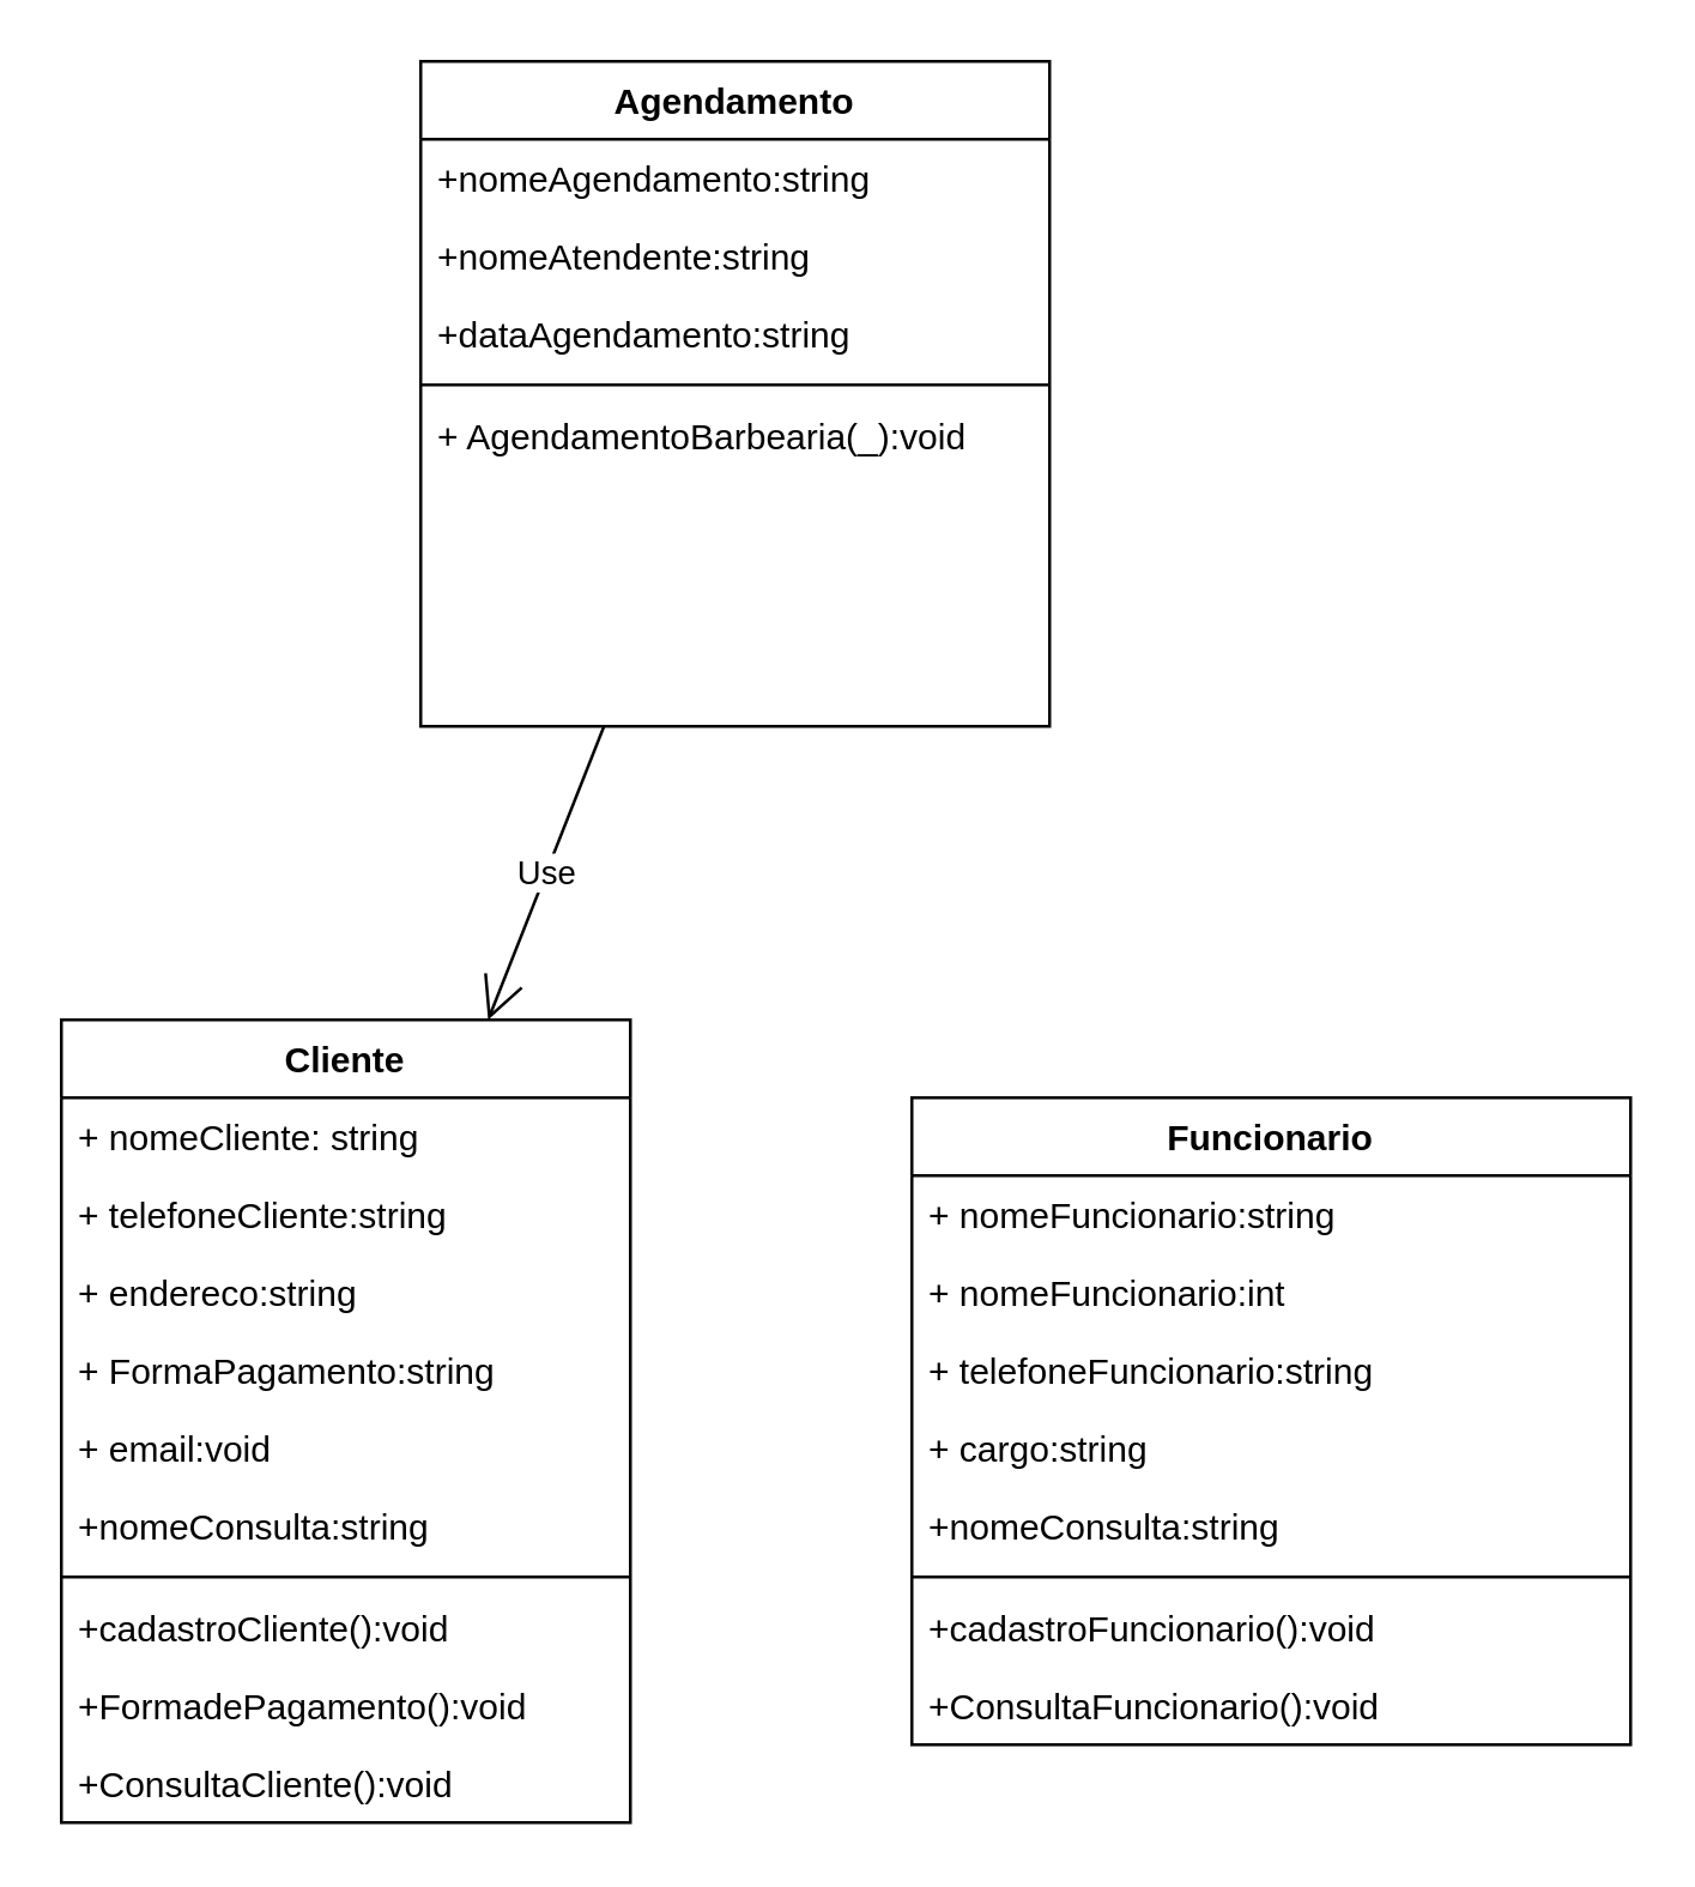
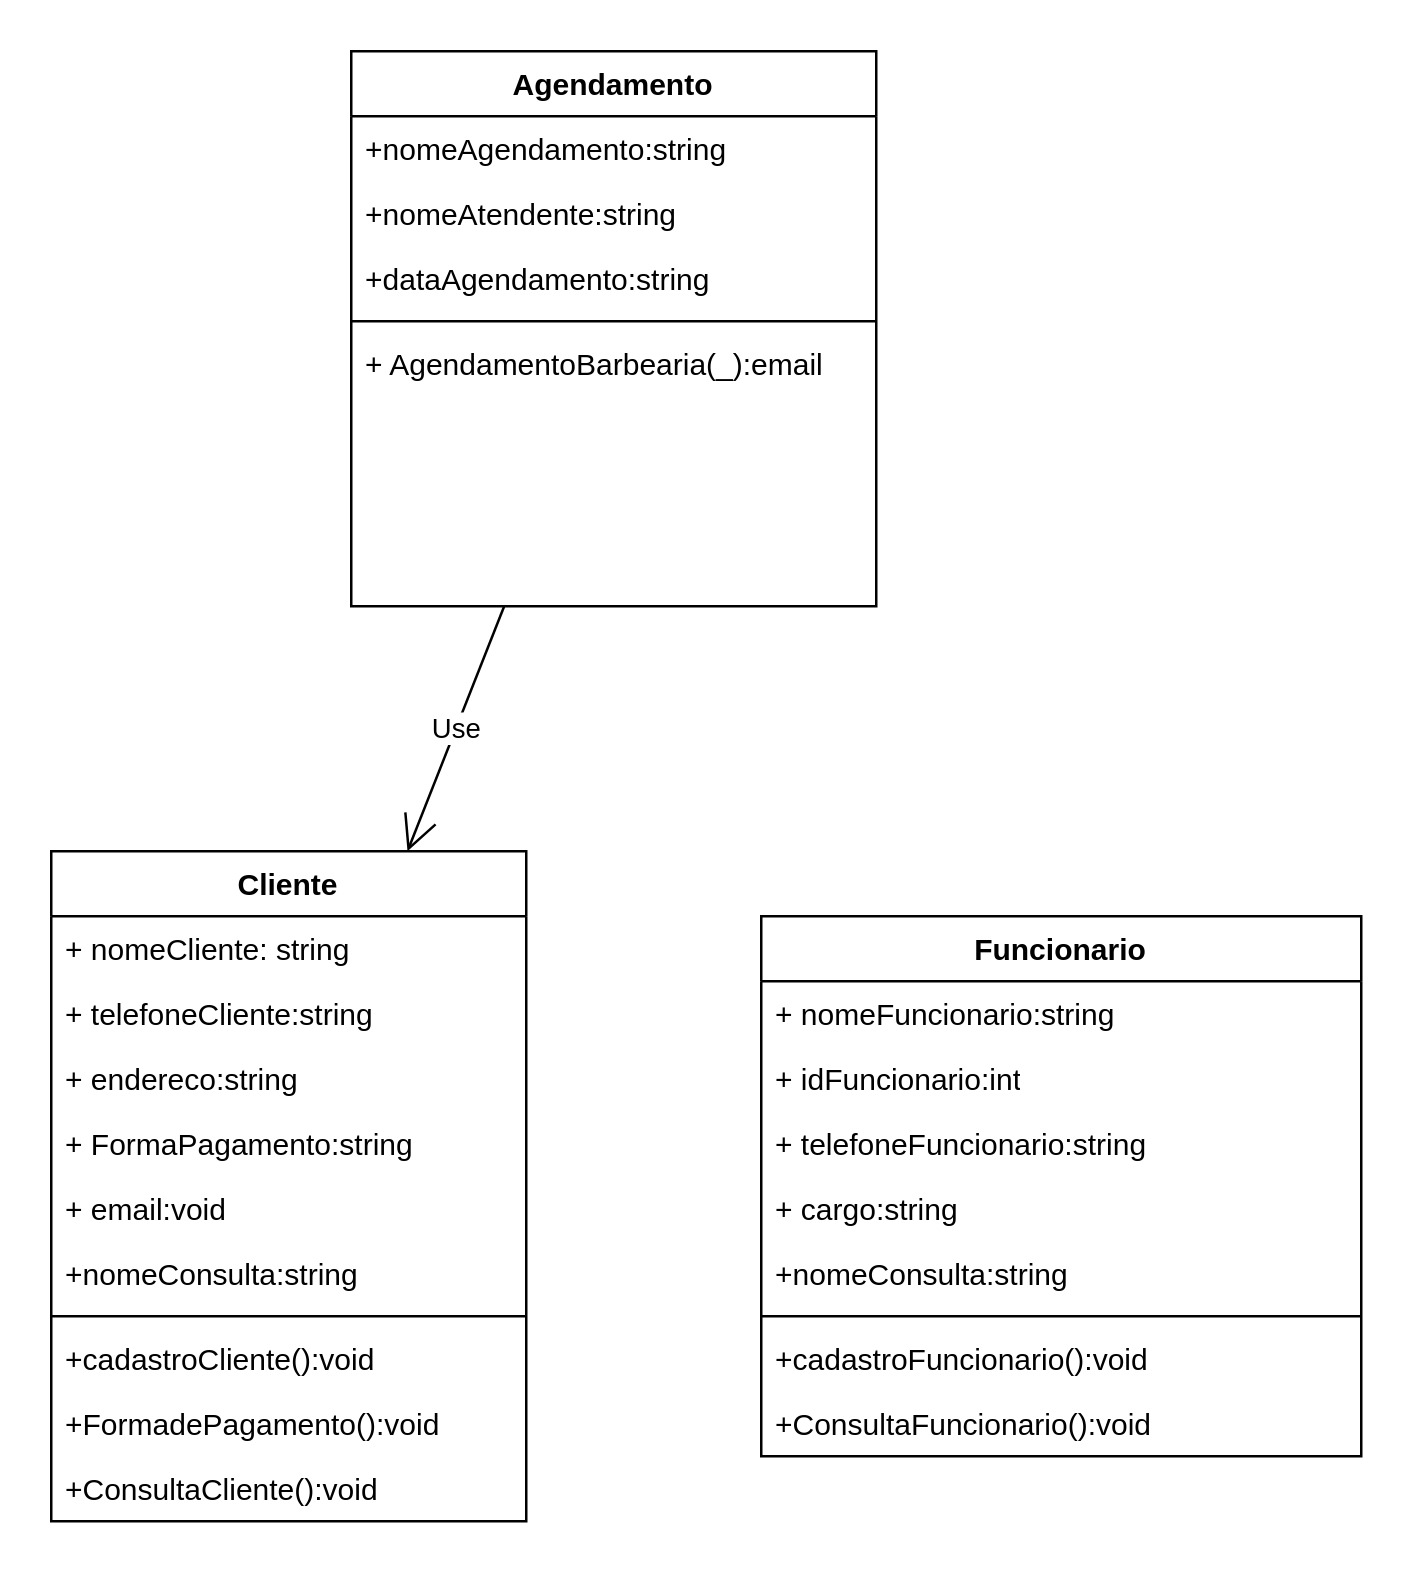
  <mxCell id="0" />
  <mxCell id="1" parent="0" />
  <mxCell id="2" value="Cliente" style="swimlane;fontStyle=1;align=center;verticalAlign=top;childLayout=stackLayout;horizontal=1;startSize=26;horizontalStack=0;resizeParent=1;resizeParentMax=0;resizeLast=0;collapsible=1;marginBottom=0;whiteSpace=wrap;html=1;" parent="1" vertex="1"><mxGeometry x="20" y="340" width="190" height="268" as="geometry" /></mxCell>
  <mxCell id="3" value="+ nomeCliente: string" style="text;strokeColor=none;fillColor=none;align=left;verticalAlign=top;spacingLeft=4;spacingRight=4;overflow=hidden;rotatable=0;points=[[0,0.5],[1,0.5]];portConstraint=eastwest;whiteSpace=wrap;html=1;" parent="2" vertex="1"><mxGeometry y="26" width="190" height="26" as="geometry" /></mxCell>
  <mxCell id="4" value="+ telefoneCliente:string" style="text;strokeColor=none;fillColor=none;align=left;verticalAlign=top;spacingLeft=4;spacingRight=4;overflow=hidden;rotatable=0;points=[[0,0.5],[1,0.5]];portConstraint=eastwest;whiteSpace=wrap;html=1;" parent="2" vertex="1"><mxGeometry y="52" width="190" height="26" as="geometry" /></mxCell>
  <mxCell id="5" value="+ endereco:string" style="text;strokeColor=none;fillColor=none;align=left;verticalAlign=top;spacingLeft=4;spacingRight=4;overflow=hidden;rotatable=0;points=[[0,0.5],[1,0.5]];portConstraint=eastwest;whiteSpace=wrap;html=1;" parent="2" vertex="1"><mxGeometry y="78" width="190" height="26" as="geometry" /></mxCell>
  <mxCell id="6" value="+ FormaPagamento:string" style="text;strokeColor=none;fillColor=none;align=left;verticalAlign=top;spacingLeft=4;spacingRight=4;overflow=hidden;rotatable=0;points=[[0,0.5],[1,0.5]];portConstraint=eastwest;whiteSpace=wrap;html=1;" parent="2" vertex="1"><mxGeometry y="104" width="190" height="26" as="geometry" /></mxCell>
  <mxCell id="7" value="+ email:void" style="text;strokeColor=none;fillColor=none;align=left;verticalAlign=top;spacingLeft=4;spacingRight=4;overflow=hidden;rotatable=0;points=[[0,0.5],[1,0.5]];portConstraint=eastwest;whiteSpace=wrap;html=1;" vertex="1" parent="2"><mxGeometry y="130" width="190" height="26" as="geometry" /></mxCell>
  <mxCell id="8" value="+nomeConsulta:string" style="text;strokeColor=none;fillColor=none;align=left;verticalAlign=top;spacingLeft=4;spacingRight=4;overflow=hidden;rotatable=0;points=[[0,0.5],[1,0.5]];portConstraint=eastwest;whiteSpace=wrap;html=1;" vertex="1" parent="2"><mxGeometry y="156" width="190" height="26" as="geometry" /></mxCell>
  <mxCell id="9" value="" style="line;strokeWidth=1;fillColor=none;align=left;verticalAlign=middle;spacingTop=-1;spacingLeft=3;spacingRight=3;rotatable=0;labelPosition=right;points=[];portConstraint=eastwest;strokeColor=inherit;" parent="2" vertex="1"><mxGeometry y="182" width="190" height="8" as="geometry" /></mxCell>
  <mxCell id="10" value="+cadastroCliente():void" style="text;strokeColor=none;fillColor=none;align=left;verticalAlign=top;spacingLeft=4;spacingRight=4;overflow=hidden;rotatable=0;points=[[0,0.5],[1,0.5]];portConstraint=eastwest;whiteSpace=wrap;html=1;" vertex="1" parent="2"><mxGeometry y="190" width="190" height="26" as="geometry" /></mxCell>
  <mxCell id="11" value="+FormadePagamento():void" style="text;strokeColor=none;fillColor=none;align=left;verticalAlign=top;spacingLeft=4;spacingRight=4;overflow=hidden;rotatable=0;points=[[0,0.5],[1,0.5]];portConstraint=eastwest;whiteSpace=wrap;html=1;" parent="2" vertex="1"><mxGeometry y="216" width="190" height="26" as="geometry" /></mxCell>
  <mxCell id="12" value="+ConsultaCliente():void" style="text;strokeColor=none;fillColor=none;align=left;verticalAlign=top;spacingLeft=4;spacingRight=4;overflow=hidden;rotatable=0;points=[[0,0.5],[1,0.5]];portConstraint=eastwest;whiteSpace=wrap;html=1;" vertex="1" parent="2"><mxGeometry y="242" width="190" height="26" as="geometry" /></mxCell>
  <mxCell id="13" value="Funcionario" style="swimlane;fontStyle=1;align=center;verticalAlign=top;childLayout=stackLayout;horizontal=1;startSize=26;horizontalStack=0;resizeParent=1;resizeParentMax=0;resizeLast=0;collapsible=1;marginBottom=0;whiteSpace=wrap;html=1;" parent="1" vertex="1"><mxGeometry x="304" y="366" width="240" height="216" as="geometry" /></mxCell>
  <mxCell id="14" value="+ nomeFuncionario:string" style="text;strokeColor=none;fillColor=none;align=left;verticalAlign=top;spacingLeft=4;spacingRight=4;overflow=hidden;rotatable=0;points=[[0,0.5],[1,0.5]];portConstraint=eastwest;whiteSpace=wrap;html=1;" parent="13" vertex="1"><mxGeometry y="26" width="240" height="26" as="geometry" /></mxCell>
- <mxCell id="15" value="+ nomeFuncionario:int" style="text;strokeColor=none;fillColor=none;align=left;verticalAlign=top;spacingLeft=4;spacingRight=4;overflow=hidden;rotatable=0;points=[[0,0.5],[1,0.5]];portConstraint=eastwest;whiteSpace=wrap;html=1;" parent="13" vertex="1"><mxGeometry y="52" width="240" height="26" as="geometry" /></mxCell>
+ <mxCell id="15" value="+ idFuncionario:int" style="text;strokeColor=none;fillColor=none;align=left;verticalAlign=top;spacingLeft=4;spacingRight=4;overflow=hidden;rotatable=0;points=[[0,0.5],[1,0.5]];portConstraint=eastwest;whiteSpace=wrap;html=1;" parent="13" vertex="1"><mxGeometry y="52" width="240" height="26" as="geometry" /></mxCell>
  <mxCell id="16" value="+ telefoneFuncionario:string" style="text;strokeColor=none;fillColor=none;align=left;verticalAlign=top;spacingLeft=4;spacingRight=4;overflow=hidden;rotatable=0;points=[[0,0.5],[1,0.5]];portConstraint=eastwest;whiteSpace=wrap;html=1;" parent="13" vertex="1"><mxGeometry y="78" width="240" height="26" as="geometry" /></mxCell>
  <mxCell id="17" value="+ cargo:string" style="text;strokeColor=none;fillColor=none;align=left;verticalAlign=top;spacingLeft=4;spacingRight=4;overflow=hidden;rotatable=0;points=[[0,0.5],[1,0.5]];portConstraint=eastwest;whiteSpace=wrap;html=1;" parent="13" vertex="1"><mxGeometry y="104" width="240" height="26" as="geometry" /></mxCell>
  <mxCell id="18" value="+nomeConsulta:string" style="text;strokeColor=none;fillColor=none;align=left;verticalAlign=top;spacingLeft=4;spacingRight=4;overflow=hidden;rotatable=0;points=[[0,0.5],[1,0.5]];portConstraint=eastwest;whiteSpace=wrap;html=1;" vertex="1" parent="13"><mxGeometry y="130" width="240" height="26" as="geometry" /></mxCell>
  <mxCell id="19" value="" style="line;strokeWidth=1;fillColor=none;align=left;verticalAlign=middle;spacingTop=-1;spacingLeft=3;spacingRight=3;rotatable=0;labelPosition=right;points=[];portConstraint=eastwest;strokeColor=inherit;" parent="13" vertex="1"><mxGeometry y="156" width="240" height="8" as="geometry" /></mxCell>
  <mxCell id="20" value="+cadastroFuncionario():void" style="text;strokeColor=none;fillColor=none;align=left;verticalAlign=top;spacingLeft=4;spacingRight=4;overflow=hidden;rotatable=0;points=[[0,0.5],[1,0.5]];portConstraint=eastwest;whiteSpace=wrap;html=1;" vertex="1" parent="13"><mxGeometry y="164" width="240" height="26" as="geometry" /></mxCell>
  <mxCell id="21" value="+ConsultaFuncionario():void" style="text;strokeColor=none;fillColor=none;align=left;verticalAlign=top;spacingLeft=4;spacingRight=4;overflow=hidden;rotatable=0;points=[[0,0.5],[1,0.5]];portConstraint=eastwest;whiteSpace=wrap;html=1;" vertex="1" parent="13"><mxGeometry y="190" width="240" height="26" as="geometry" /></mxCell>
  <mxCell id="22" value="Agendamento" style="swimlane;fontStyle=1;align=center;verticalAlign=top;childLayout=stackLayout;horizontal=1;startSize=26;horizontalStack=0;resizeParent=1;resizeParentMax=0;resizeLast=0;collapsible=1;marginBottom=0;whiteSpace=wrap;html=1;" parent="1" vertex="1"><mxGeometry x="140" y="20" width="210" height="222" as="geometry" /></mxCell>
  <mxCell id="23" value="+nomeAgendamento:string" style="text;strokeColor=none;fillColor=none;align=left;verticalAlign=top;spacingLeft=4;spacingRight=4;overflow=hidden;rotatable=0;points=[[0,0.5],[1,0.5]];portConstraint=eastwest;whiteSpace=wrap;html=1;" parent="22" vertex="1"><mxGeometry y="26" width="210" height="26" as="geometry" /></mxCell>
  <mxCell id="24" value="+nomeAtendente:string" style="text;strokeColor=none;fillColor=none;align=left;verticalAlign=top;spacingLeft=4;spacingRight=4;overflow=hidden;rotatable=0;points=[[0,0.5],[1,0.5]];portConstraint=eastwest;whiteSpace=wrap;html=1;" parent="22" vertex="1"><mxGeometry y="52" width="210" height="26" as="geometry" /></mxCell>
  <mxCell id="25" value="+dataAgendamento:string" style="text;strokeColor=none;fillColor=none;align=left;verticalAlign=top;spacingLeft=4;spacingRight=4;overflow=hidden;rotatable=0;points=[[0,0.5],[1,0.5]];portConstraint=eastwest;whiteSpace=wrap;html=1;" vertex="1" parent="22"><mxGeometry y="78" width="210" height="26" as="geometry" /></mxCell>
  <mxCell id="26" value="" style="line;strokeWidth=1;fillColor=none;align=left;verticalAlign=middle;spacingTop=-1;spacingLeft=3;spacingRight=3;rotatable=0;labelPosition=right;points=[];portConstraint=eastwest;strokeColor=inherit;" parent="22" vertex="1"><mxGeometry y="104" width="210" height="8" as="geometry" /></mxCell>
- <mxCell id="27" value="+ AgendamentoBarbearia(_):void" style="text;strokeColor=none;fillColor=none;align=left;verticalAlign=top;spacingLeft=4;spacingRight=4;overflow=hidden;rotatable=0;points=[[0,0.5],[1,0.5]];portConstraint=eastwest;whiteSpace=wrap;html=1;" parent="22" vertex="1"><mxGeometry y="112" width="210" height="110" as="geometry" /></mxCell>
+ <mxCell id="27" value="+ AgendamentoBarbearia(_):email" style="text;strokeColor=none;fillColor=none;align=left;verticalAlign=top;spacingLeft=4;spacingRight=4;overflow=hidden;rotatable=0;points=[[0,0.5],[1,0.5]];portConstraint=eastwest;whiteSpace=wrap;html=1;" parent="22" vertex="1"><mxGeometry y="112" width="210" height="110" as="geometry" /></mxCell>
  <mxCell id="28" value="Use" style="endArrow=open;endSize=12;dashed=0;html=1;rounded=0;entryX=0.75;entryY=0;entryDx=0;entryDy=0;" edge="1" parent="1" source="22" target="2"><mxGeometry width="160" relative="1" as="geometry"><mxPoint x="220" y="340" as="sourcePoint" /><mxPoint x="380" y="340" as="targetPoint" /></mxGeometry></mxCell>
